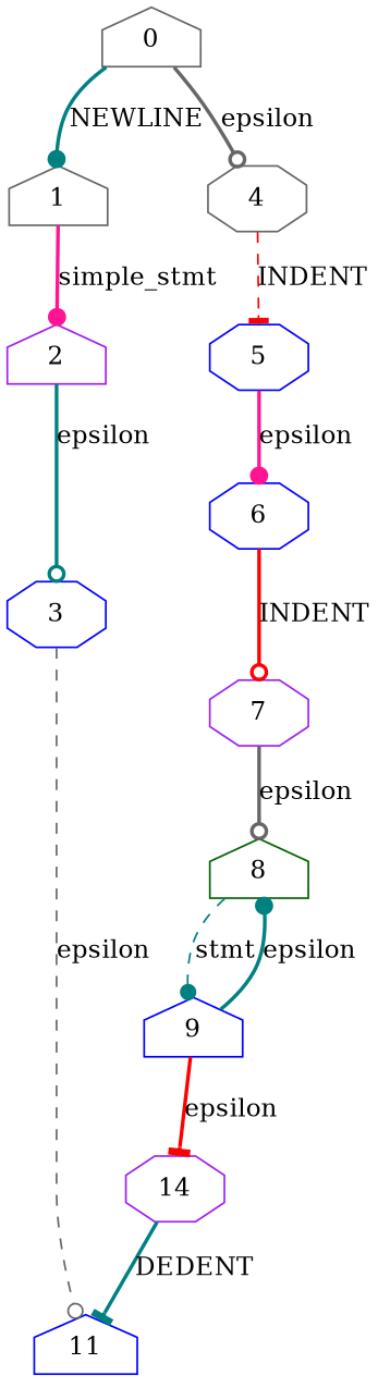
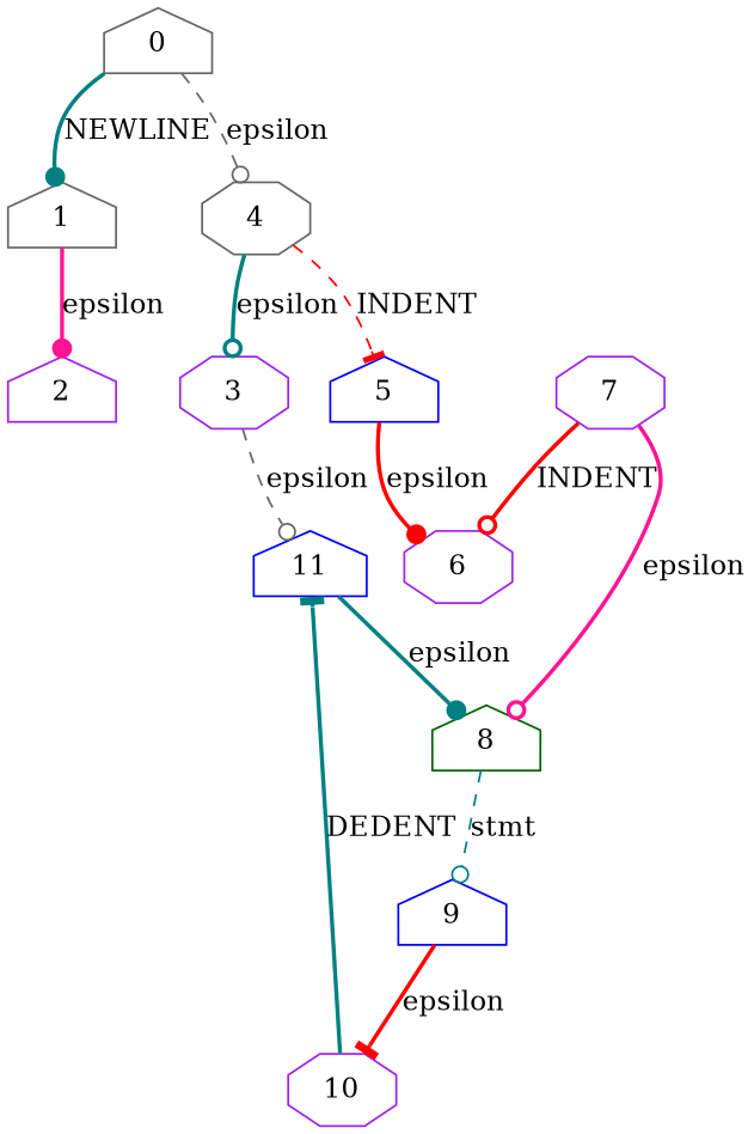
  digraph {
    node [color=purple shape=house]
    edge [arrowhead=dot color=teal style=bold]
    0 [color=gray40]
    1 [color=gray40]
    4 [color=gray40 shape=octagon]
    2
-   5 [color=blue shape=octagon]
-   3 [color=blue shape=octagon]
+   5 [color=blue]
+   3 [shape=octagon]
    11 [color=blue]
-   6 [color=blue shape=octagon]
+   6 [shape=octagon]
    7 [shape=octagon]
    8 [color=darkgreen]
    9 [color=blue]
-   10 [shape=octagon label=14]
+   10 [shape=octagon]
    0 -> 1 [label=NEWLINE]
-   0 -> 4 [arrowhead=odot color=gray40 label=epsilon]
-   1 -> 2 [color=deeppink label=simple_stmt]
+   0 -> 4 [arrowhead=odot color=gray40 label=epsilon style=dashed]
+   1 -> 2 [color=deeppink label=epsilon]
    4 -> 5 [arrowhead=tee color=red label=INDENT style=dashed]
-   2 -> 3 [arrowhead=odot label=epsilon]
-   5 -> 6 [color=deeppink label=epsilon]
+   4 -> 3 [arrowhead=odot label=epsilon]
+   5 -> 6 [color=red label=epsilon]
    3 -> 11 [arrowhead=odot color=gray40 label=epsilon style=dashed]
-   6 -> 7 [arrowhead=odot color=red label=INDENT]
-   7 -> 8 [arrowhead=odot color=gray40 label=epsilon]
-   8 -> 9 [label=stmt style=dashed]
-   9 -> 8 [label=epsilon]
+   7 -> 6 [arrowhead=odot color=red label=INDENT]
+   7 -> 8 [arrowhead=odot color=deeppink label=epsilon]
+   8 -> 9 [arrowhead=odot label=stmt style=dashed]
+   11 -> 8 [label=epsilon]
    9 -> 10 [arrowhead=tee color=red label=epsilon]
    10 -> 11 [arrowhead=tee label=DEDENT]
  }
